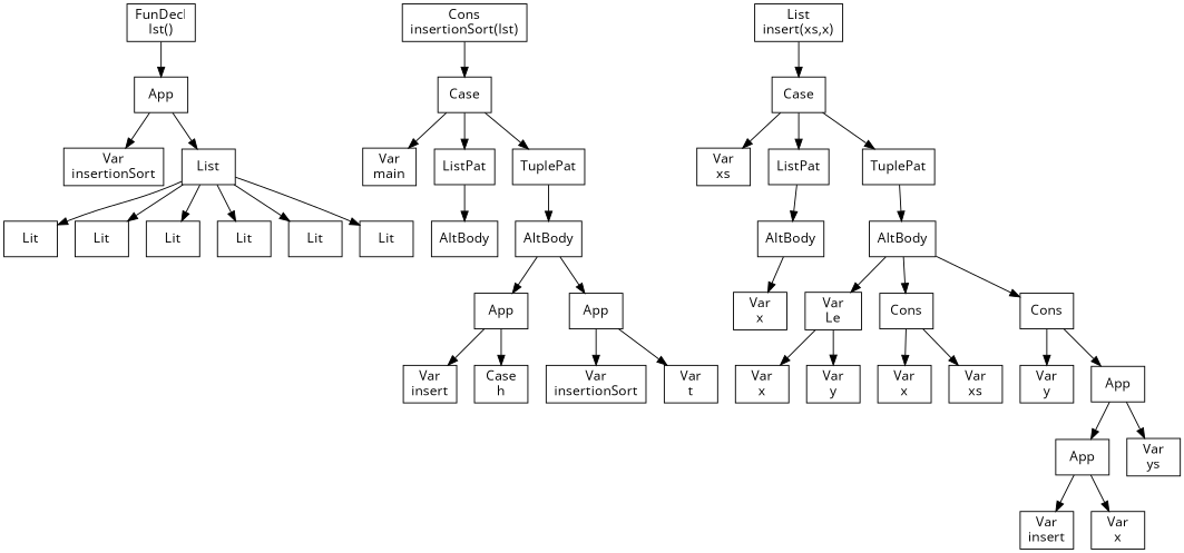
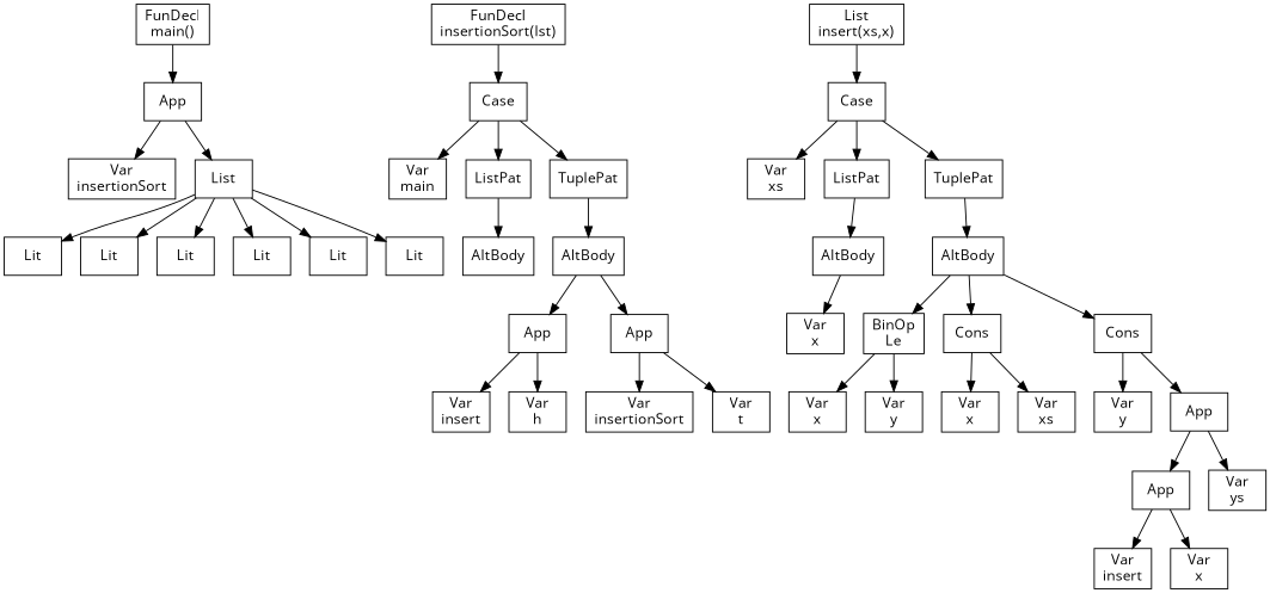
  digraph {
    fontname="Open Sans"
    node [fontname="Open Sans" shape=box]
    edge [fontname="Open Sans"]
-   n1 [label="FunDecl\nlst()"]
+   n1 [label="FunDecl\nmain()"]
    n2 [label=App]
    n3 [label="Var\ninsertionSort"]
    n4 [label=List]
    n5 [label=Lit]
    n6 [label=Lit]
    n7 [label=Lit]
    n8 [label=Lit]
    n9 [label=Lit]
    n10 [label=Lit]
-   n11 [label="Cons\ninsertionSort(lst)"]
+   n11 [label="FunDecl\ninsertionSort(lst)"]
    n12 [label=Case]
    n13 [label="Var\nmain"]
    n14 [label=ListPat]
    n15 [label=TuplePat]
    n16 [label=AltBody]
    n17 [label=AltBody]
    n18 [label=App]
    n19 [label=App]
    n20 [label="Var\ninsert"]
-   n21 [label="Case\nh"]
+   n21 [label="Var\nh"]
    n22 [label="Var\ninsertionSort"]
    n23 [label="Var\nt"]
    n24 [label="List\ninsert(xs,x)"]
    n25 [label=Case]
    n26 [label="Var\nxs"]
    n27 [label=ListPat]
    n28 [label=TuplePat]
    n29 [label=AltBody]
    n30 [label=AltBody]
    n31 [label="Var\nx"]
-   n32 [label="Var\nLe"]
+   n32 [label="BinOp\nLe"]
    n33 [label=Cons]
    n34 [label=Cons]
    n35 [label="Var\nx"]
    n36 [label="Var\ny"]
    n37 [label="Var\nx"]
    n38 [label="Var\nxs"]
    n39 [label="Var\ny"]
    n40 [label=App]
    n41 [label=App]
    n42 [label="Var\nys"]
    n43 [label="Var\ninsert"]
    n44 [label="Var\nx"]
    n1 -> n2
    n2 -> n3
    n2 -> n4
    n4 -> n5
    n4 -> n6
    n4 -> n7
    n4 -> n8
    n4 -> n9
    n4 -> n10
    n11 -> n12
    n12 -> n13
    n12 -> n14
    n12 -> n15
    n14 -> n16
    n15 -> n17
    n17 -> n18
    n17 -> n19
    n18 -> n20
    n18 -> n21
    n19 -> n22
    n19 -> n23
    n24 -> n25
    n25 -> n26
    n25 -> n27
    n25 -> n28
    n27 -> n29
    n28 -> n30
    n29 -> n31
    n30 -> n32
    n30 -> n33
    n30 -> n34
    n32 -> n35
    n32 -> n36
    n33 -> n37
    n33 -> n38
    n34 -> n39
    n34 -> n40
    n40 -> n41
    n40 -> n42
    n41 -> n43
    n41 -> n44
  }
